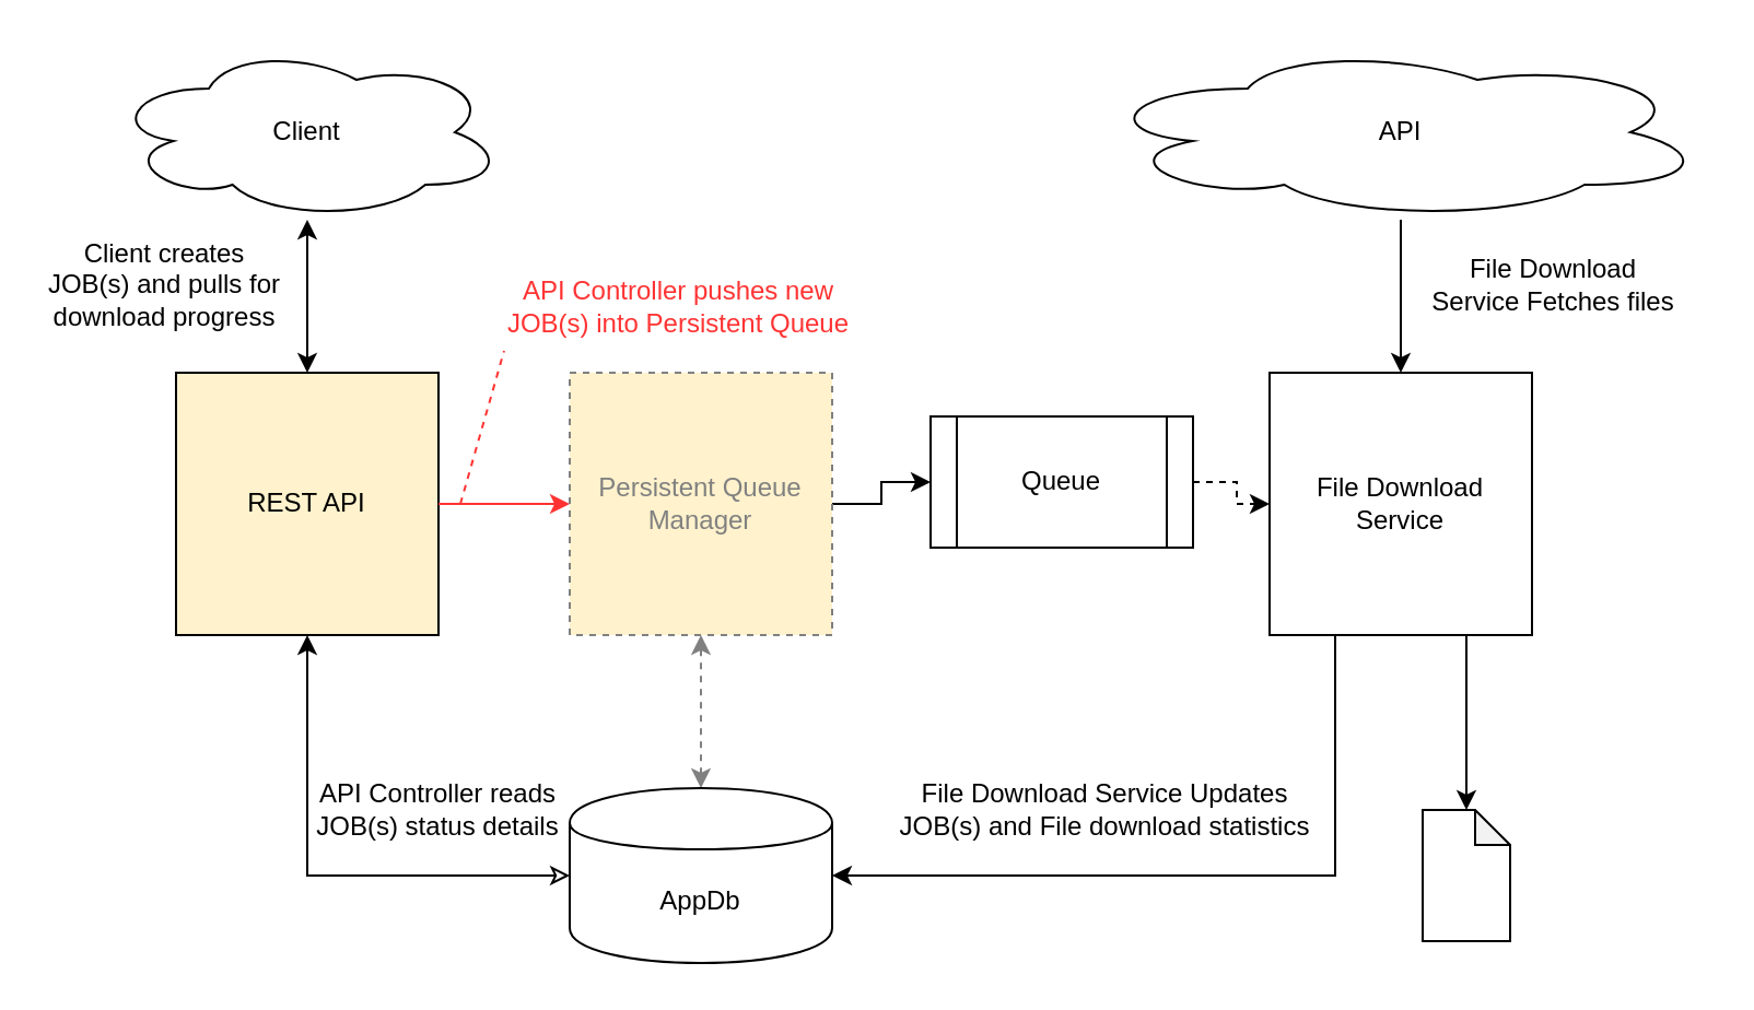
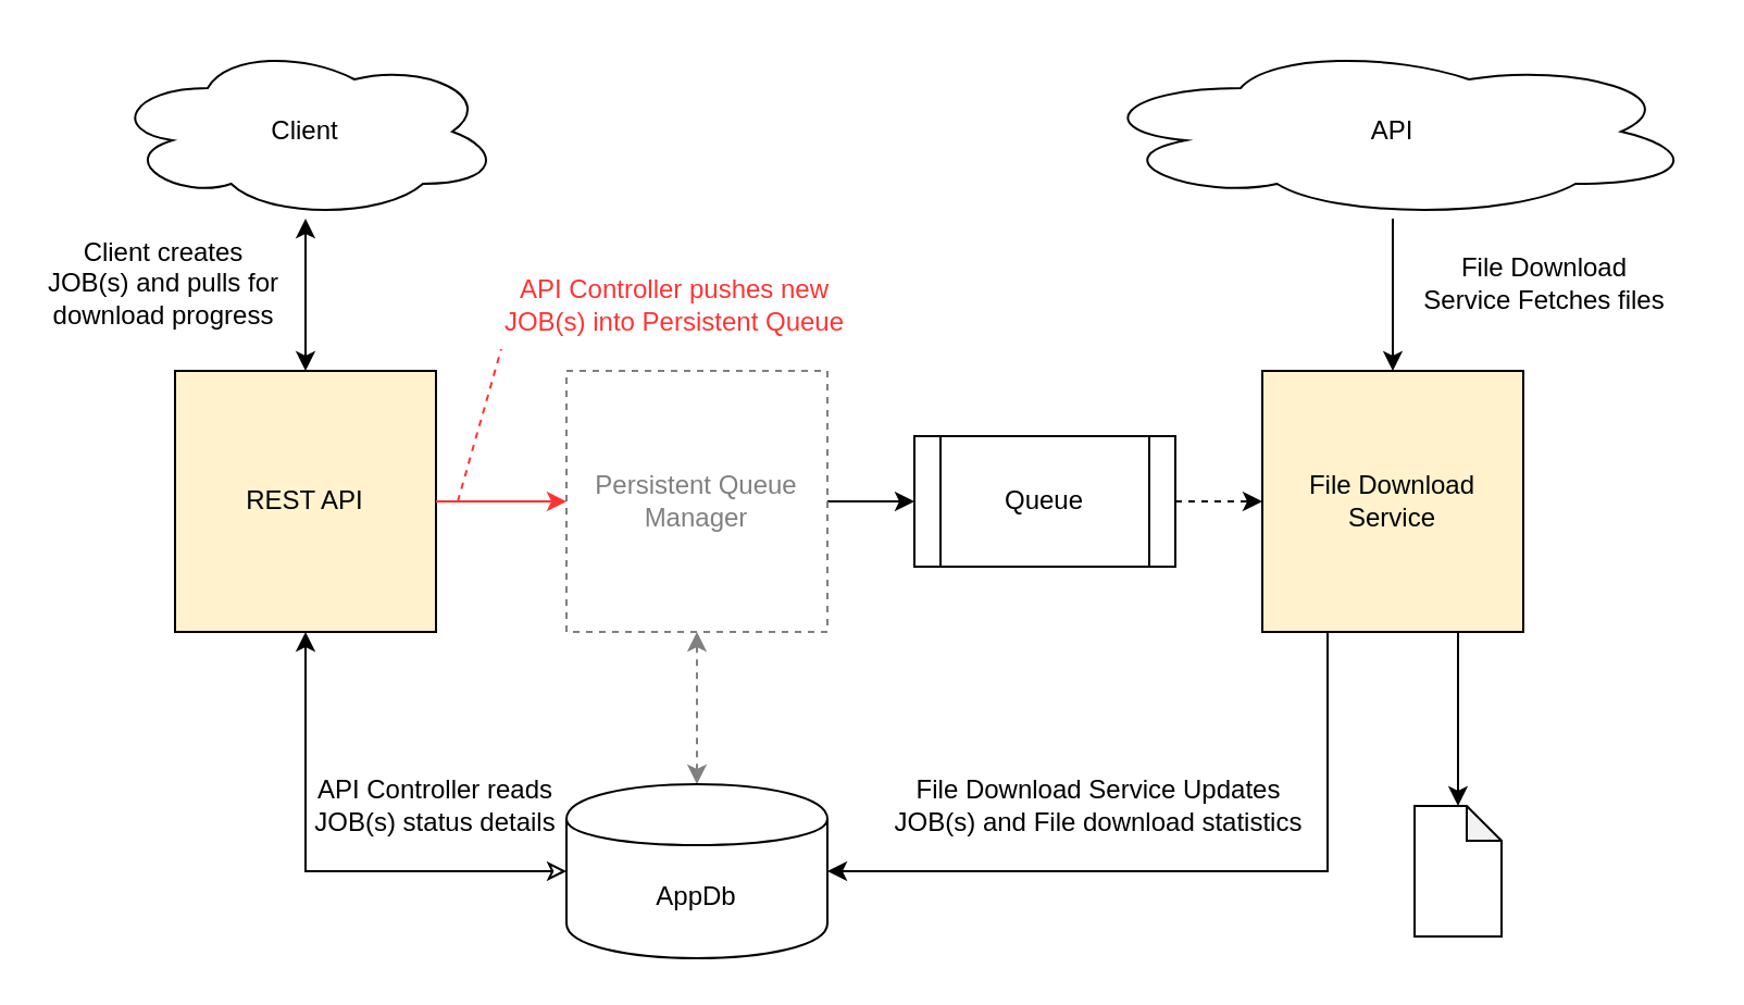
  <mxCell id="0" />
  <mxCell id="1" parent="0" />
  <mxCell id="2" value="" style="edgeStyle=orthogonalEdgeStyle;rounded=0;orthogonalLoop=1;jettySize=auto;html=1;dashed=1;fontColor=#808080;startArrow=classic;startFill=1;strokeColor=#808080;" edge="1" parent="1" source="3" target="10"><mxGeometry relative="1" as="geometry" /></mxCell>
  <mxCell id="3" value="AppDb" style="shape=cylinder;whiteSpace=wrap;html=1;boundedLbl=1;backgroundOutline=1;" vertex="1" parent="1"><mxGeometry x="260" y="360" width="120" height="80" as="geometry" /></mxCell>
  <mxCell id="4" value="" style="edgeStyle=orthogonalEdgeStyle;rounded=0;orthogonalLoop=1;jettySize=auto;html=1;dashed=1;fontColor=#808080;" edge="1" parent="1" source="5" target="13"><mxGeometry relative="1" as="geometry" /></mxCell>
- <mxCell id="5" value="Queue" style="shape=process;whiteSpace=wrap;html=1;backgroundOutline=1;" vertex="1" parent="1"><mxGeometry x="425" y="190" width="120" height="60" as="geometry" /></mxCell>
+ <mxCell id="5" value="Queue" style="shape=process;whiteSpace=wrap;html=1;backgroundOutline=1;" vertex="1" parent="1"><mxGeometry x="420" y="200" width="120" height="60" as="geometry" /></mxCell>
  <mxCell id="6" value="" style="edgeStyle=orthogonalEdgeStyle;rounded=0;orthogonalLoop=1;jettySize=auto;html=1;fontColor=#000000;strokeColor=#000000;startArrow=classic;startFill=1;" edge="1" parent="1" source="8" target="16"><mxGeometry relative="1" as="geometry" /></mxCell>
  <mxCell id="7" value="" style="edgeStyle=orthogonalEdgeStyle;rounded=0;orthogonalLoop=1;jettySize=auto;html=1;startArrow=classic;startFill=1;strokeColor=#000000;fontColor=#000000;entryX=0;entryY=0.5;entryDx=0;entryDy=0;exitX=0.5;exitY=1;exitDx=0;exitDy=0;endArrow=classic;endFill=0;" edge="1" parent="1" source="8" target="3"><mxGeometry relative="1" as="geometry"><mxPoint x="140" y="370" as="targetPoint" /></mxGeometry></mxCell>
  <mxCell id="8" value="REST API" style="whiteSpace=wrap;html=1;aspect=fixed;fillColor=#fff2cc;" vertex="1" parent="1"><mxGeometry x="80" y="170" width="120" height="120" as="geometry" /></mxCell>
  <mxCell id="9" value="" style="edgeStyle=orthogonalEdgeStyle;rounded=0;orthogonalLoop=1;jettySize=auto;html=1;" edge="1" parent="1" source="10" target="5"><mxGeometry relative="1" as="geometry" /></mxCell>
- <mxCell id="10" value="Persistent Queue Manager" style="whiteSpace=wrap;html=1;aspect=fixed;dashed=1;strokeColor=#808080;fontColor=#808080;fillColor=#fff2cc;" vertex="1" parent="1"><mxGeometry x="260" y="170" width="120" height="120" as="geometry" /></mxCell>
+ <mxCell id="10" value="Persistent Queue Manager" style="whiteSpace=wrap;html=1;aspect=fixed;dashed=1;strokeColor=#808080;fontColor=#808080;" vertex="1" parent="1"><mxGeometry x="260" y="170" width="120" height="120" as="geometry" /></mxCell>
  <mxCell id="11" value="" style="edgeStyle=orthogonalEdgeStyle;rounded=0;orthogonalLoop=1;jettySize=auto;html=1;startArrow=none;startFill=0;strokeColor=#000000;fontColor=#000000;entryX=1;entryY=0.5;entryDx=0;entryDy=0;exitX=0.25;exitY=1;exitDx=0;exitDy=0;" edge="1" parent="1" source="13" target="3"><mxGeometry relative="1" as="geometry"><mxPoint x="640" y="370" as="targetPoint" /></mxGeometry></mxCell>
  <mxCell id="12" value="" style="edgeStyle=orthogonalEdgeStyle;rounded=0;orthogonalLoop=1;jettySize=auto;html=1;startArrow=none;startFill=0;strokeColor=#000000;fontColor=#000000;exitX=0.75;exitY=1;exitDx=0;exitDy=0;entryX=0.5;entryY=0;entryDx=0;entryDy=0;entryPerimeter=0;" edge="1" parent="1" source="13" target="17"><mxGeometry relative="1" as="geometry"><mxPoint x="640" y="370" as="targetPoint" /></mxGeometry></mxCell>
- <mxCell id="13" value="File Download Service" style="whiteSpace=wrap;html=1;aspect=fixed;" vertex="1" parent="1"><mxGeometry x="580" y="170" width="120" height="120" as="geometry" /></mxCell>
+ <mxCell id="13" value="File Download Service" style="whiteSpace=wrap;html=1;aspect=fixed;fillColor=#fff2cc;" vertex="1" parent="1"><mxGeometry x="580" y="170" width="120" height="120" as="geometry" /></mxCell>
  <mxCell id="14" value="" style="edgeStyle=orthogonalEdgeStyle;rounded=0;orthogonalLoop=1;jettySize=auto;html=1;startArrow=none;startFill=0;strokeColor=#000000;fontColor=#000000;" edge="1" parent="1" source="15" target="13"><mxGeometry relative="1" as="geometry" /></mxCell>
  <mxCell id="15" value="API" style="ellipse;shape=cloud;whiteSpace=wrap;html=1;strokeColor=#000000;fontColor=#000000;" vertex="1" parent="1"><mxGeometry x="500" y="20" width="280" height="80" as="geometry" /></mxCell>
  <mxCell id="16" value="Client" style="ellipse;shape=cloud;whiteSpace=wrap;html=1;strokeColor=#000000;fontColor=#000000;" vertex="1" parent="1"><mxGeometry x="50" y="20" width="180" height="80" as="geometry" /></mxCell>
  <mxCell id="17" value="" style="shape=note;whiteSpace=wrap;html=1;backgroundOutline=1;darkOpacity=0.05;strokeColor=#000000;fontColor=#000000;size=16;" vertex="1" parent="1"><mxGeometry x="650" y="370" width="40" height="60" as="geometry" /></mxCell>
  <mxCell id="18" value="Client creates JOB(s) and pulls for download progress" style="text;html=1;strokeColor=none;fillColor=none;align=center;verticalAlign=middle;whiteSpace=wrap;rounded=0;fontColor=#000000;" vertex="1" parent="1"><mxGeometry x="20" y="110" width="110" height="40" as="geometry" /></mxCell>
  <mxCell id="19" value="API Controller reads JOB(s) status details" style="text;html=1;strokeColor=none;fillColor=none;align=center;verticalAlign=middle;whiteSpace=wrap;rounded=0;fontColor=#000000;" vertex="1" parent="1"><mxGeometry x="140" y="350" width="120" height="40" as="geometry" /></mxCell>
  <mxCell id="20" value="" style="endArrow=classic;html=1;strokeColor=#FF3333;fontColor=#000000;exitX=1;exitY=0.5;exitDx=0;exitDy=0;entryX=0;entryY=0.5;entryDx=0;entryDy=0;" edge="1" parent="1" source="8" target="10"><mxGeometry width="50" height="50" relative="1" as="geometry"><mxPoint x="390" y="400" as="sourcePoint" /><mxPoint x="440" y="350" as="targetPoint" /></mxGeometry></mxCell>
  <mxCell id="21" value="API Controller pushes new JOB(s) into Persistent Queue" style="text;html=1;strokeColor=none;fillColor=none;align=center;verticalAlign=middle;whiteSpace=wrap;rounded=0;fontColor=#FF3333;" vertex="1" parent="1"><mxGeometry x="230" y="130" width="160" height="20" as="geometry" /></mxCell>
  <mxCell id="22" value="" style="endArrow=none;dashed=1;html=1;strokeColor=#FF3333;fontColor=#FF3333;" edge="1" parent="1"><mxGeometry width="50" height="50" relative="1" as="geometry"><mxPoint x="210" y="230" as="sourcePoint" /><mxPoint x="230" y="160" as="targetPoint" /></mxGeometry></mxCell>
  <mxCell id="23" value="File Download Service Fetches files" style="text;html=1;strokeColor=none;fillColor=none;align=center;verticalAlign=middle;whiteSpace=wrap;rounded=0;fontColor=#000000;" vertex="1" parent="1"><mxGeometry x="650" y="110" width="120" height="40" as="geometry" /></mxCell>
  <mxCell id="24" value="File Download Service Updates JOB(s) and File download statistics" style="text;html=1;strokeColor=none;fillColor=none;align=center;verticalAlign=middle;whiteSpace=wrap;rounded=0;fontColor=#000000;" vertex="1" parent="1"><mxGeometry x="410" y="350" width="190" height="40" as="geometry" /></mxCell>
